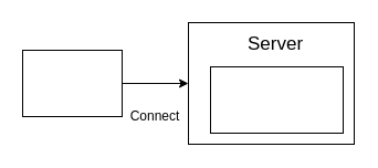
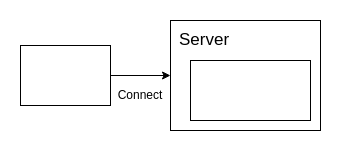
  <mxCell id="0" />
  <mxCell id="1" parent="0" />
  <mxCell id="2" value="" style="rounded=0;whiteSpace=wrap;html=1;" vertex="1" parent="1"><mxGeometry x="170" y="20" width="150" height="110" as="geometry" /></mxCell>
- <mxCell id="3" value="&lt;font style=&quot;font-size: 17px&quot;&gt;Server&lt;/font&gt;" style="text;html=1;strokeColor=none;fillColor=none;align=center;verticalAlign=middle;whiteSpace=wrap;rounded=0;" vertex="1" parent="1"><mxGeometry x="229" y="30" width="40" height="20" as="geometry" /></mxCell>
+ <mxCell id="3" value="&lt;font style=&quot;font-size: 17px&quot;&gt;Server&lt;/font&gt;" style="text;html=1;strokeColor=none;fillColor=none;align=center;verticalAlign=middle;whiteSpace=wrap;rounded=0;" vertex="1" parent="1"><mxGeometry x="184" y="30" width="40" height="20" as="geometry" /></mxCell>
  <mxCell id="4" value="" style="rounded=0;whiteSpace=wrap;html=1;" vertex="1" parent="1"><mxGeometry x="190" y="60" width="120" height="60" as="geometry" /></mxCell>
  <mxCell id="5" style="edgeStyle=orthogonalEdgeStyle;rounded=0;orthogonalLoop=1;jettySize=auto;html=1;entryX=0;entryY=0.5;entryDx=0;entryDy=0;" edge="1" parent="1" source="6" target="2"><mxGeometry relative="1" as="geometry" /></mxCell>
  <mxCell id="6" value="" style="rounded=0;whiteSpace=wrap;html=1;" vertex="1" parent="1"><mxGeometry x="20" y="45" width="90" height="60" as="geometry" /></mxCell>
- <mxCell id="7" value="Connect" style="text;html=1;strokeColor=none;fillColor=none;align=center;verticalAlign=middle;whiteSpace=wrap;rounded=0;" vertex="1" parent="1"><mxGeometry x="120" y="95" width="40" height="20" as="geometry" /></mxCell>
+ <mxCell id="7" value="Connect" style="text;html=1;strokeColor=none;fillColor=none;align=center;verticalAlign=middle;whiteSpace=wrap;rounded=0;" vertex="1" parent="1"><mxGeometry x="120" y="85" width="40" height="20" as="geometry" /></mxCell>
